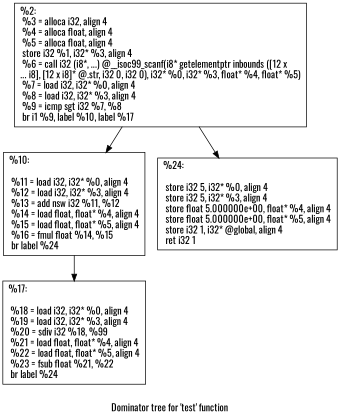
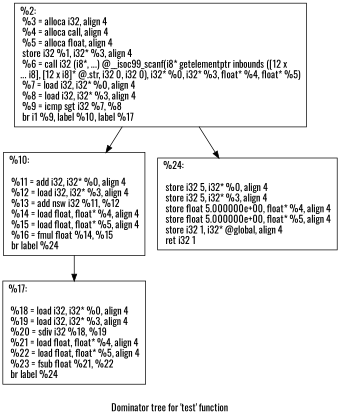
  digraph {
    fontname=Oswald
    label="Dominator tree for 'test' function"
    node [fontname=Oswald shape=record]
    edge [fontname=Oswald]
-   n1 [label="{%2:\l  %3 = alloca i32, align 4\l  %4 = alloca float, align 4\l  %5 = alloca float, align 4\l  store i32 %1, i32* %3, align 4\l  %6 = call i32 (i8*, ...) @__isoc99_scanf(i8* getelementptr inbounds ([12 x\l... i8], [12 x i8]* @.str, i32 0, i32 0), i32* %0, i32* %3, float* %4, float* %5)\l  %7 = load i32, i32* %0, align 4\l  %8 = load i32, i32* %3, align 4\l  %9 = icmp sgt i32 %7, %8\l  br i1 %9, label %10, label %17\l}"]
-   n2 [label="{%10:\l\l  %11 = load i32, i32* %0, align 4\l  %12 = load i32, i32* %3, align 4\l  %13 = add nsw i32 %11, %12\l  %14 = load float, float* %4, align 4\l  %15 = load float, float* %5, align 4\l  %16 = fmul float %14, %15\l  br label %24\l}"]
+   n1 [label="{%2:\l  %3 = alloca i32, align 4\l  %4 = alloca call, align 4\l  %5 = alloca float, align 4\l  store i32 %1, i32* %3, align 4\l  %6 = call i32 (i8*, ...) @__isoc99_scanf(i8* getelementptr inbounds ([12 x\l... i8], [12 x i8]* @.str, i32 0, i32 0), i32* %0, i32* %3, float* %4, float* %5)\l  %7 = load i32, i32* %0, align 4\l  %8 = load i32, i32* %3, align 4\l  %9 = icmp sgt i32 %7, %8\l  br i1 %9, label %10, label %17\l}"]
+   n2 [label="{%10:\l\l  %11 = add i32, i32* %0, align 4\l  %12 = load i32, i32* %3, align 4\l  %13 = add nsw i32 %11, %12\l  %14 = load float, float* %4, align 4\l  %15 = load float, float* %5, align 4\l  %16 = fmul float %14, %15\l  br label %24\l}"]
    n3 [label="{%24:\l\l  store i32 5, i32* %0, align 4\l  store i32 5, i32* %3, align 4\l  store float 5.000000e+00, float* %4, align 4\l  store float 5.000000e+00, float* %5, align 4\l  store i32 1, i32* @global, align 4\l  ret i32 1\l}"]
-   n4 [label="{%17:\l\l  %18 = load i32, i32* %0, align 4\l  %19 = load i32, i32* %3, align 4\l  %20 = sdiv i32 %18, %99\l  %21 = load float, float* %4, align 4\l  %22 = load float, float* %5, align 4\l  %23 = fsub float %21, %22\l  br label %24\l}"]
+   n4 [label="{%17:\l\l  %18 = load i32, i32* %0, align 4\l  %19 = load i32, i32* %3, align 4\l  %20 = sdiv i32 %18, %19\l  %21 = load float, float* %4, align 4\l  %22 = load float, float* %5, align 4\l  %23 = fsub float %21, %22\l  br label %24\l}"]
    n1 -> n2
    n1 -> n3
    n2 -> n4
  }
